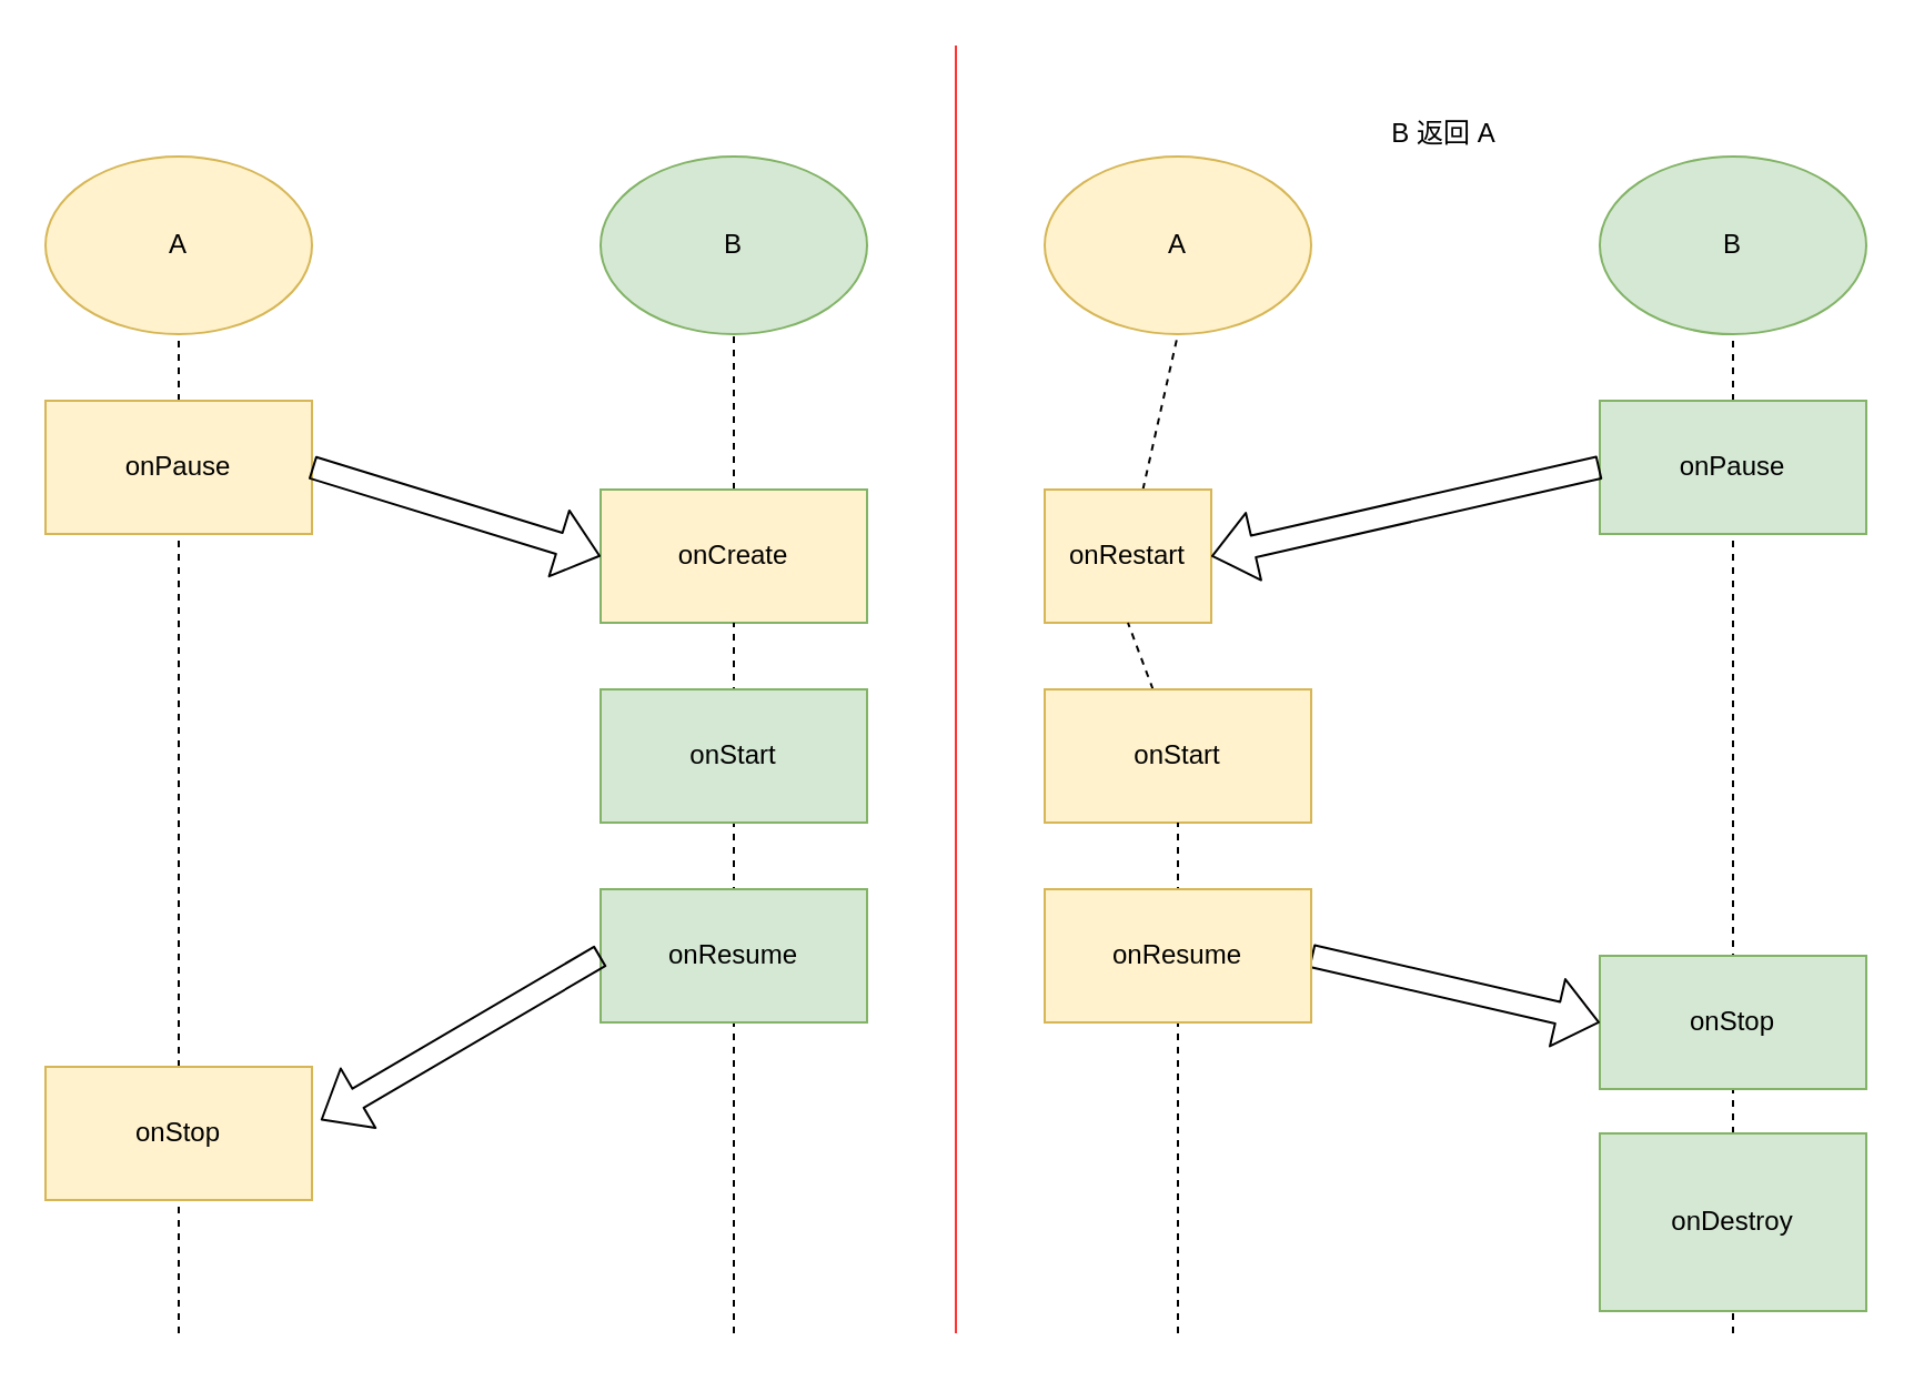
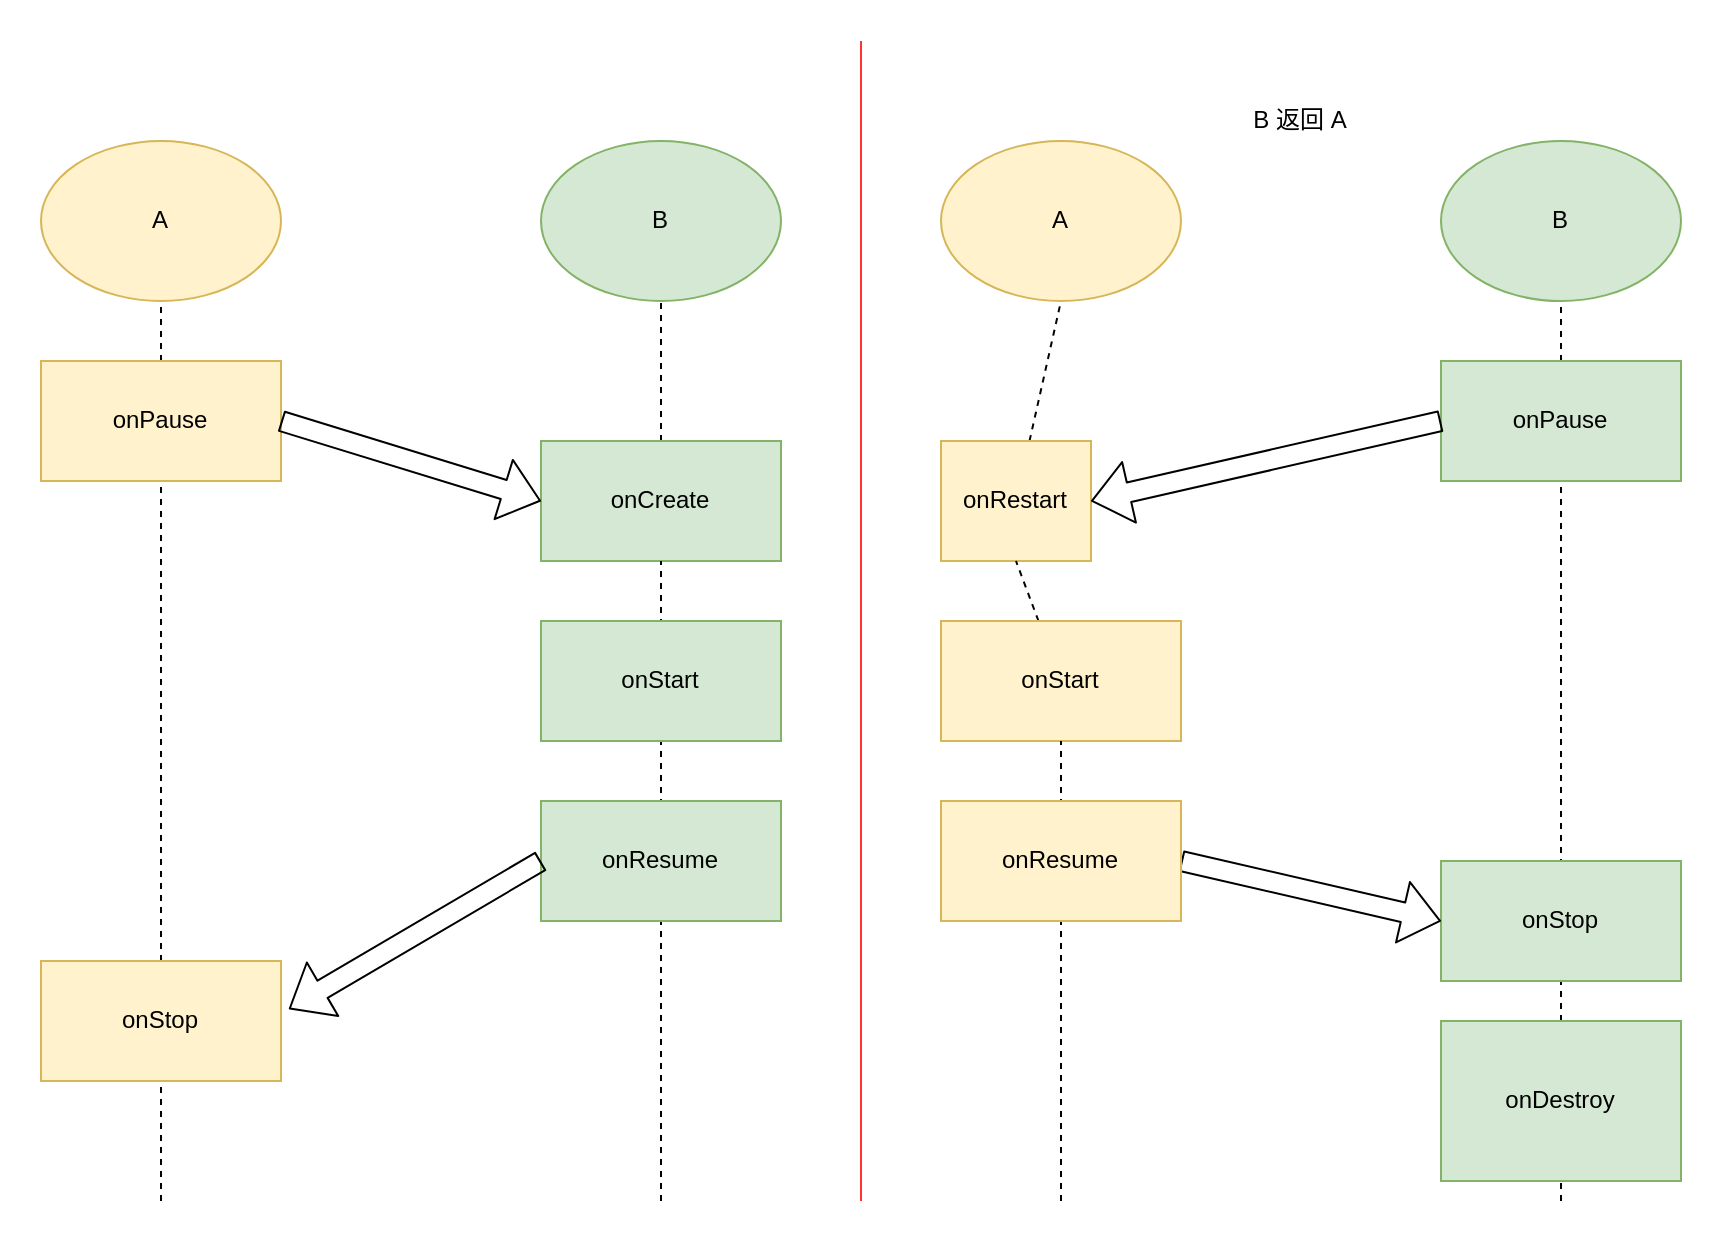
  <mxCell id="0" />
  <mxCell id="1" parent="0" />
  <mxCell id="2" value="A" style="ellipse;whiteSpace=wrap;html=1;fillColor=#fff2cc;strokeColor=#d6b656;" vertex="1" parent="1"><mxGeometry x="20" y="70" width="120" height="80" as="geometry" /></mxCell>
  <mxCell id="3" value="" style="endArrow=none;dashed=1;html=1;entryX=0.5;entryY=1;entryDx=0;entryDy=0;" edge="1" parent="1" source="6" target="2"><mxGeometry width="50" height="50" relative="1" as="geometry"><mxPoint x="80" y="600" as="sourcePoint" /><mxPoint x="60" y="280" as="targetPoint" /></mxGeometry></mxCell>
  <mxCell id="4" value="B" style="ellipse;whiteSpace=wrap;html=1;fillColor=#d5e8d4;strokeColor=#82b366;" vertex="1" parent="1"><mxGeometry x="270" y="70" width="120" height="80" as="geometry" /></mxCell>
  <mxCell id="5" value="" style="endArrow=none;dashed=1;html=1;entryX=0.5;entryY=1;entryDx=0;entryDy=0;" edge="1" parent="1" target="4" source="8"><mxGeometry width="50" height="50" relative="1" as="geometry"><mxPoint x="330" y="600" as="sourcePoint" /><mxPoint x="310" y="280" as="targetPoint" /></mxGeometry></mxCell>
  <mxCell id="6" value="onPause" style="rounded=0;whiteSpace=wrap;html=1;fillColor=#fff2cc;strokeColor=#d6b656;" vertex="1" parent="1"><mxGeometry x="20" y="180" width="120" height="60" as="geometry" /></mxCell>
  <mxCell id="7" value="" style="endArrow=none;dashed=1;html=1;entryX=0.5;entryY=1;entryDx=0;entryDy=0;" edge="1" parent="1" source="13" target="6"><mxGeometry width="50" height="50" relative="1" as="geometry"><mxPoint x="80" y="600" as="sourcePoint" /><mxPoint x="80" y="150" as="targetPoint" /></mxGeometry></mxCell>
- <mxCell id="8" value="onCreate" style="rounded=0;whiteSpace=wrap;html=1;fillColor=#fff2cc;strokeColor=#82b366;" vertex="1" parent="1"><mxGeometry x="270" y="220" width="120" height="60" as="geometry" /></mxCell>
+ <mxCell id="8" value="onCreate" style="rounded=0;whiteSpace=wrap;html=1;fillColor=#d5e8d4;strokeColor=#82b366;" vertex="1" parent="1"><mxGeometry x="270" y="220" width="120" height="60" as="geometry" /></mxCell>
  <mxCell id="9" value="" style="endArrow=none;dashed=1;html=1;entryX=0.5;entryY=1;entryDx=0;entryDy=0;" edge="1" parent="1" target="8"><mxGeometry width="50" height="50" relative="1" as="geometry"><mxPoint x="330" y="600" as="sourcePoint" /><mxPoint x="330" y="150" as="targetPoint" /></mxGeometry></mxCell>
  <mxCell id="10" value="onResume" style="rounded=0;whiteSpace=wrap;html=1;fillColor=#d5e8d4;strokeColor=#82b366;" vertex="1" parent="1"><mxGeometry x="270" y="400" width="120" height="60" as="geometry" /></mxCell>
  <mxCell id="11" value="onStart" style="rounded=0;whiteSpace=wrap;html=1;fillColor=#d5e8d4;strokeColor=#82b366;" vertex="1" parent="1"><mxGeometry x="270" y="310" width="120" height="60" as="geometry" /></mxCell>
  <mxCell id="12" value="" style="shape=flexArrow;endArrow=classic;html=1;exitX=1;exitY=0.5;exitDx=0;exitDy=0;entryX=0;entryY=0.5;entryDx=0;entryDy=0;" edge="1" parent="1" source="6" target="8"><mxGeometry width="50" height="50" relative="1" as="geometry"><mxPoint x="180" y="280" as="sourcePoint" /><mxPoint x="230" y="230" as="targetPoint" /></mxGeometry></mxCell>
  <mxCell id="13" value="onStop" style="rounded=0;whiteSpace=wrap;html=1;fillColor=#fff2cc;strokeColor=#d6b656;" vertex="1" parent="1"><mxGeometry x="20" y="480" width="120" height="60" as="geometry" /></mxCell>
  <mxCell id="14" value="" style="endArrow=none;dashed=1;html=1;entryX=0.5;entryY=1;entryDx=0;entryDy=0;" edge="1" parent="1" target="13"><mxGeometry width="50" height="50" relative="1" as="geometry"><mxPoint x="80" y="600" as="sourcePoint" /><mxPoint x="80" y="240" as="targetPoint" /></mxGeometry></mxCell>
  <mxCell id="15" value="" style="shape=flexArrow;endArrow=classic;html=1;exitX=0;exitY=0.5;exitDx=0;exitDy=0;entryX=1.033;entryY=0.4;entryDx=0;entryDy=0;entryPerimeter=0;" edge="1" parent="1" source="10" target="13"><mxGeometry width="50" height="50" relative="1" as="geometry"><mxPoint x="170" y="420" as="sourcePoint" /><mxPoint x="220" y="370" as="targetPoint" /></mxGeometry></mxCell>
  <mxCell id="16" value="A" style="ellipse;whiteSpace=wrap;html=1;fillColor=#fff2cc;strokeColor=#d6b656;" vertex="1" parent="1"><mxGeometry x="470" y="70" width="120" height="80" as="geometry" /></mxCell>
  <mxCell id="17" value="" style="endArrow=none;dashed=1;html=1;entryX=0.5;entryY=1;entryDx=0;entryDy=0;" edge="1" parent="1" source="21" target="16"><mxGeometry width="50" height="50" relative="1" as="geometry"><mxPoint x="530" y="600" as="sourcePoint" /><mxPoint x="510" y="280" as="targetPoint" /></mxGeometry></mxCell>
  <mxCell id="18" value="B" style="ellipse;whiteSpace=wrap;html=1;fillColor=#d5e8d4;strokeColor=#82b366;" vertex="1" parent="1"><mxGeometry x="720" y="70" width="120" height="80" as="geometry" /></mxCell>
  <mxCell id="19" value="" style="endArrow=none;dashed=1;html=1;entryX=0.5;entryY=1;entryDx=0;entryDy=0;" edge="1" parent="1" source="23" target="18"><mxGeometry width="50" height="50" relative="1" as="geometry"><mxPoint x="780" y="600" as="sourcePoint" /><mxPoint x="760" y="280" as="targetPoint" /></mxGeometry></mxCell>
  <mxCell id="20" value="B 返回 A" style="text;html=1;strokeColor=none;fillColor=none;align=center;verticalAlign=middle;whiteSpace=wrap;rounded=0;" vertex="1" parent="1"><mxGeometry x="600" y="50" width="100" height="20" as="geometry" /></mxCell>
  <mxCell id="21" value="onRestart" style="rounded=0;whiteSpace=wrap;html=1;fillColor=#fff2cc;strokeColor=#d6b656;" vertex="1" parent="1"><mxGeometry x="470" y="220" width="75" height="60" as="geometry" /></mxCell>
  <mxCell id="22" value="" style="endArrow=none;dashed=1;html=1;entryX=0.5;entryY=1;entryDx=0;entryDy=0;" edge="1" parent="1" source="27" target="21"><mxGeometry width="50" height="50" relative="1" as="geometry"><mxPoint x="530" y="600" as="sourcePoint" /><mxPoint x="530" y="150" as="targetPoint" /></mxGeometry></mxCell>
  <mxCell id="23" value="onPause" style="rounded=0;whiteSpace=wrap;html=1;fillColor=#d5e8d4;strokeColor=#82b366;" vertex="1" parent="1"><mxGeometry x="720" y="180" width="120" height="60" as="geometry" /></mxCell>
  <mxCell id="24" value="" style="endArrow=none;dashed=1;html=1;entryX=0.5;entryY=1;entryDx=0;entryDy=0;" edge="1" parent="1" target="23" source="32"><mxGeometry width="50" height="50" relative="1" as="geometry"><mxPoint x="780" y="600" as="sourcePoint" /><mxPoint x="780" y="150" as="targetPoint" /></mxGeometry></mxCell>
  <mxCell id="25" value="onStop" style="rounded=0;whiteSpace=wrap;html=1;fillColor=#d5e8d4;strokeColor=#82b366;" vertex="1" parent="1"><mxGeometry x="720" y="430" width="120" height="60" as="geometry" /></mxCell>
  <mxCell id="26" value="" style="shape=flexArrow;endArrow=classic;html=1;entryX=1;entryY=0.5;entryDx=0;entryDy=0;exitX=0;exitY=0.5;exitDx=0;exitDy=0;" edge="1" parent="1" source="23" target="21"><mxGeometry width="50" height="50" relative="1" as="geometry"><mxPoint x="620" y="290" as="sourcePoint" /><mxPoint x="680" y="230" as="targetPoint" /></mxGeometry></mxCell>
  <mxCell id="27" value="onStart" style="rounded=0;whiteSpace=wrap;html=1;fillColor=#fff2cc;strokeColor=#d6b656;" vertex="1" parent="1"><mxGeometry x="470" y="310" width="120" height="60" as="geometry" /></mxCell>
  <mxCell id="28" value="" style="endArrow=none;dashed=1;html=1;entryX=0.5;entryY=1;entryDx=0;entryDy=0;" edge="1" parent="1" target="27"><mxGeometry width="50" height="50" relative="1" as="geometry"><mxPoint x="530" y="600" as="sourcePoint" /><mxPoint x="530" y="240" as="targetPoint" /></mxGeometry></mxCell>
  <mxCell id="29" value="" style="shape=flexArrow;endArrow=classic;html=1;exitX=1;exitY=0.5;exitDx=0;exitDy=0;entryX=0;entryY=0.5;entryDx=0;entryDy=0;" edge="1" parent="1" source="31" target="25"><mxGeometry width="50" height="50" relative="1" as="geometry"><mxPoint x="620" y="420" as="sourcePoint" /><mxPoint x="670" y="370" as="targetPoint" /></mxGeometry></mxCell>
  <mxCell id="30" value="" style="endArrow=none;html=1;strokeColor=#FF3333;" edge="1" parent="1"><mxGeometry width="50" height="50" relative="1" as="geometry"><mxPoint x="430" y="600" as="sourcePoint" /><mxPoint x="430" y="20" as="targetPoint" /></mxGeometry></mxCell>
  <mxCell id="31" value="onResume" style="rounded=0;whiteSpace=wrap;html=1;fillColor=#fff2cc;strokeColor=#d6b656;" vertex="1" parent="1"><mxGeometry x="470" y="400" width="120" height="60" as="geometry" /></mxCell>
  <mxCell id="32" value="onDestroy" style="rounded=0;whiteSpace=wrap;html=1;fillColor=#d5e8d4;strokeColor=#82b366;" vertex="1" parent="1"><mxGeometry x="720" y="510" width="120" height="80" as="geometry" /></mxCell>
  <mxCell id="33" value="" style="endArrow=none;dashed=1;html=1;entryX=0.5;entryY=1;entryDx=0;entryDy=0;" edge="1" parent="1" target="32"><mxGeometry width="50" height="50" relative="1" as="geometry"><mxPoint x="780" y="600" as="sourcePoint" /><mxPoint x="780" y="240" as="targetPoint" /></mxGeometry></mxCell>
